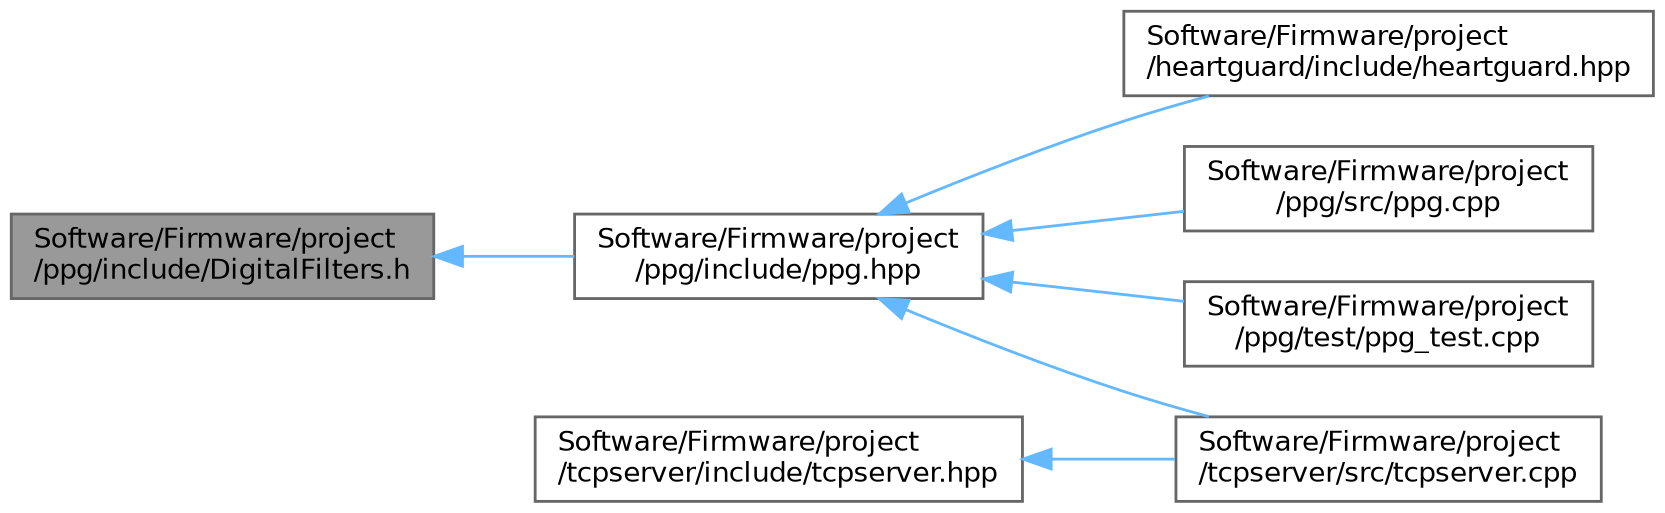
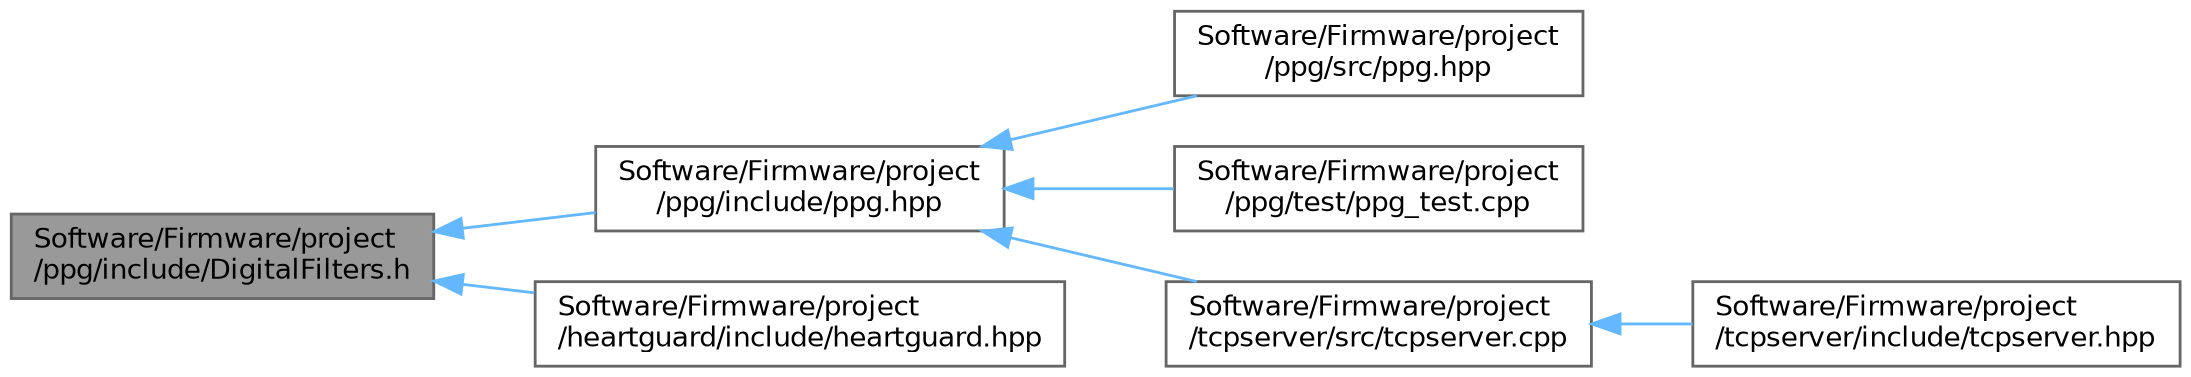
  digraph {
    rankdir=LR
    node [color=grey40 fillcolor=white fontname=Helvetica fontsize=10 shape=box style=filled]
    edge [color=steelblue1 dir=back fontname=Helvetica fontsize=10 labelfontname=Helvetica labelfontsize=10 style=solid]
    n1 [color=gray40 fillcolor=grey60 fontcolor=black height=0.2 label="Software/Firmware/project\l/ppg/include/DigitalFilters.h" width=0.4]
    n2 [height=0.2 label="Software/Firmware/project\l/ppg/include/ppg.hpp" width=0.4]
    n3 [height=0.2 label="Software/Firmware/project\l/heartguard/include/heartguard.hpp" width=0.4]
-   n4 [height=0.2 label="Software/Firmware/project\l/ppg/src/ppg.cpp" width=0.4]
+   n4 [height=0.2 label="Software/Firmware/project\l/ppg/src/ppg.hpp" width=0.4]
    n5 [height=0.2 label="Software/Firmware/project\l/ppg/test/ppg_test.cpp" width=0.4]
    n6 [height=0.2 label="Software/Firmware/project\l/tcpserver/src/tcpserver.cpp" width=0.4]
    n7 [height=0.2 label="Software/Firmware/project\l/tcpserver/include/tcpserver.hpp" width=0.4]
    n1 -> n2
-   n2 -> n3
+   n1 -> n3
    n2 -> n4
    n2 -> n5
    n2 -> n6
-   n7 -> n6
+   n6 -> n7
  }
